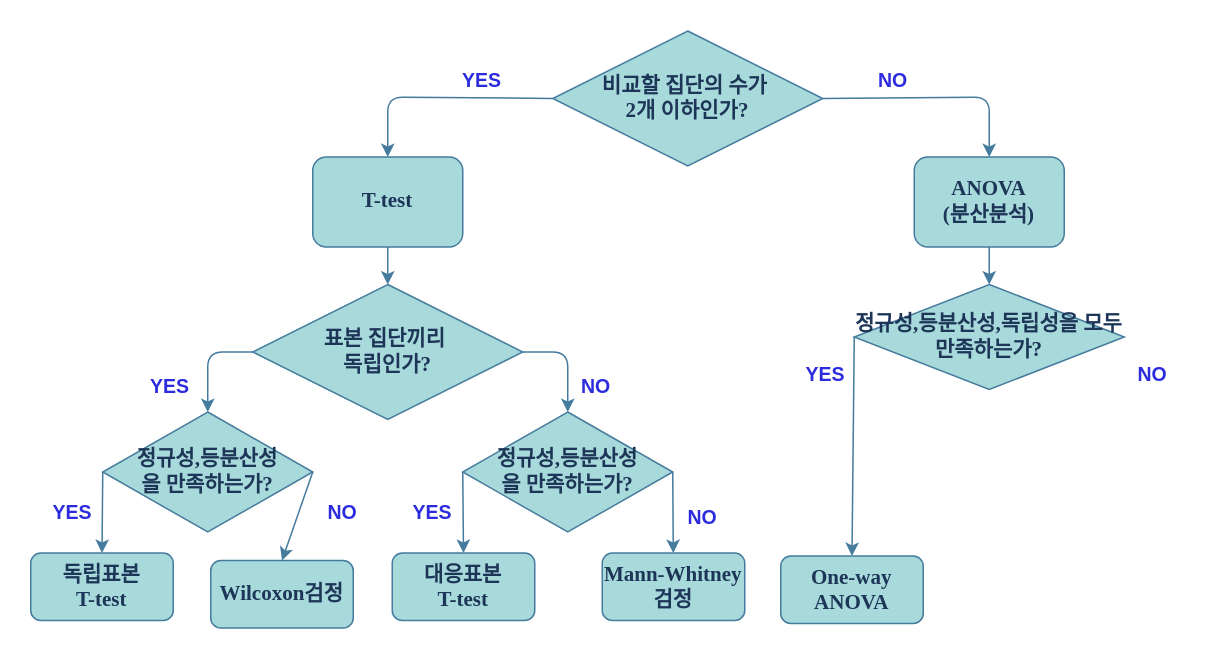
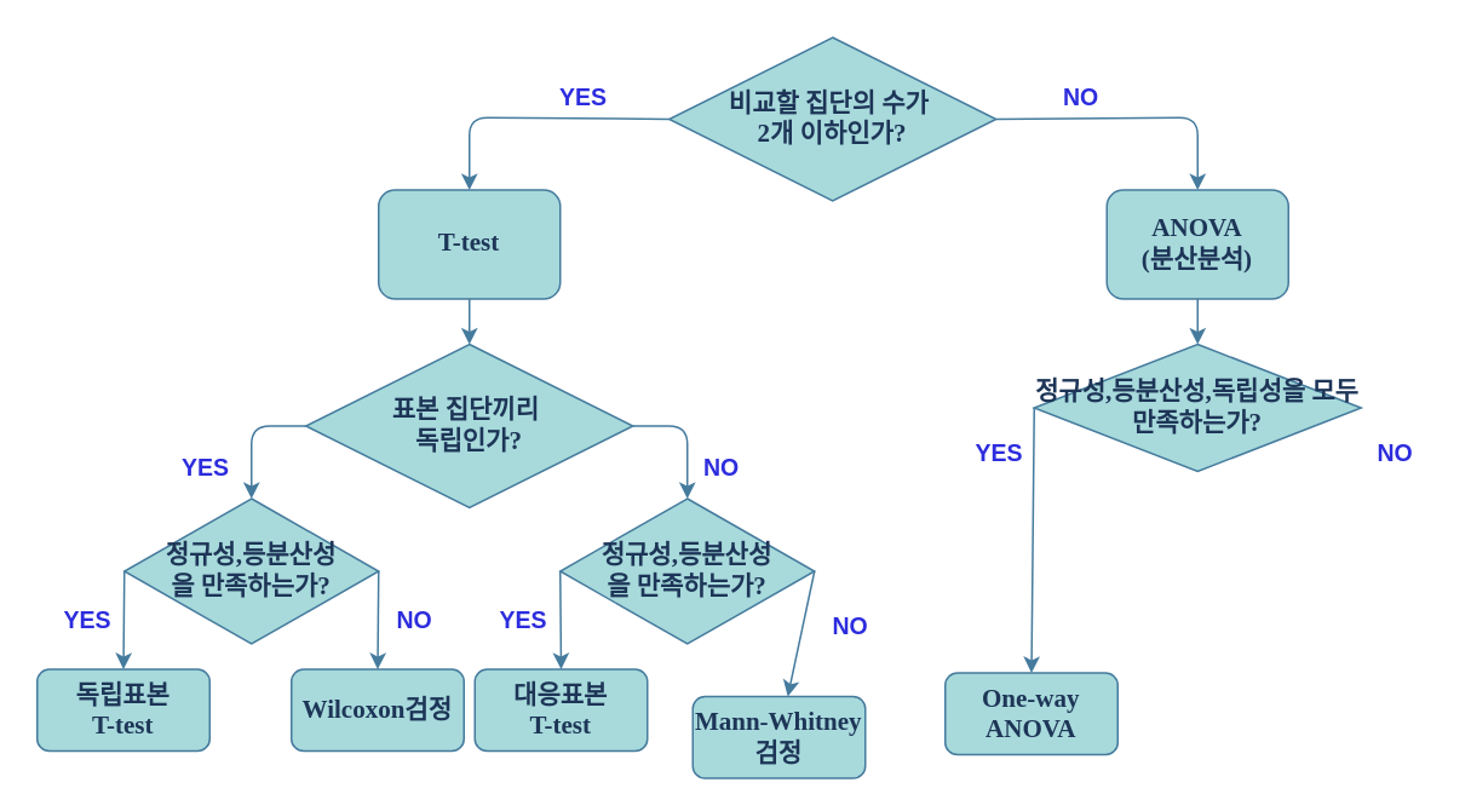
  <mxCell id="0" />
  <mxCell id="1" parent="0" />
  <mxCell id="2" value="비교할 집단의 수가&amp;nbsp;&lt;br style=&quot;font-size: 14px;&quot;&gt;2개 이하인가?" style="rhombus;whiteSpace=wrap;html=1;fontSize=14;fontFamily=Tahoma;fontStyle=1;fillColor=#A8DADC;strokeColor=#457B9D;fontColor=#1D3557;" vertex="1" parent="1"><mxGeometry x="368" y="20" width="180" height="90" as="geometry" /></mxCell>
  <mxCell id="3" value="T-test" style="rounded=1;whiteSpace=wrap;html=1;fontSize=14;fontFamily=Tahoma;fontStyle=1;fillColor=#A8DADC;strokeColor=#457B9D;fontColor=#1D3557;" vertex="1" parent="1"><mxGeometry x="208" y="104" width="100" height="60" as="geometry" /></mxCell>
  <mxCell id="4" value="ANOVA&lt;br style=&quot;font-size: 14px;&quot;&gt;(분산분석)" style="rounded=1;whiteSpace=wrap;html=1;fontSize=14;fontFamily=Tahoma;fontStyle=1;fillColor=#A8DADC;strokeColor=#457B9D;fontColor=#1D3557;" vertex="1" parent="1"><mxGeometry x="609" y="104" width="100" height="60" as="geometry" /></mxCell>
  <mxCell id="5" value="표본 집단끼리&amp;nbsp;&lt;br&gt;독립인가?" style="rhombus;whiteSpace=wrap;html=1;fontSize=14;fontFamily=Tahoma;fontStyle=1;fillColor=#A8DADC;strokeColor=#457B9D;fontColor=#1D3557;" vertex="1" parent="1"><mxGeometry x="168" y="189" width="180" height="90" as="geometry" /></mxCell>
  <mxCell id="6" value="정규성,등분산성&lt;br&gt;을 만족하는가?" style="rhombus;whiteSpace=wrap;html=1;fontSize=14;fontFamily=Tahoma;fontStyle=1;fillColor=#A8DADC;strokeColor=#457B9D;fontColor=#1D3557;" vertex="1" parent="1"><mxGeometry x="68" y="274" width="140" height="80" as="geometry" /></mxCell>
  <mxCell id="7" value="독립표본&lt;br style=&quot;font-size: 14px;&quot;&gt;T-test" style="rounded=1;whiteSpace=wrap;html=1;fontSize=14;fontFamily=Tahoma;fontStyle=1;fillColor=#A8DADC;strokeColor=#457B9D;fontColor=#1D3557;" vertex="1" parent="1"><mxGeometry x="20" y="368" width="95" height="45" as="geometry" /></mxCell>
  <mxCell id="8" value="One-way ANOVA" style="rounded=1;whiteSpace=wrap;html=1;fontSize=14;fontFamily=Tahoma;fontStyle=1;fillColor=#A8DADC;strokeColor=#457B9D;fontColor=#1D3557;" vertex="1" parent="1"><mxGeometry x="520" y="370" width="95" height="45" as="geometry" /></mxCell>
  <mxCell id="9" value="대응표본&lt;br style=&quot;font-size: 14px;&quot;&gt;T-test" style="rounded=1;whiteSpace=wrap;html=1;fontSize=14;fontFamily=Tahoma;fontStyle=1;fillColor=#A8DADC;strokeColor=#457B9D;fontColor=#1D3557;" vertex="1" parent="1"><mxGeometry x="261" y="368" width="95" height="45" as="geometry" /></mxCell>
  <mxCell id="10" value="정규성,등분산성,독립성을 모두 만족하는가?" style="rhombus;whiteSpace=wrap;html=1;fontSize=14;fontFamily=Tahoma;fontStyle=1;fillColor=#A8DADC;strokeColor=#457B9D;fontColor=#1D3557;" vertex="1" parent="1"><mxGeometry x="569" y="189" width="180" height="70" as="geometry" /></mxCell>
  <mxCell id="11" value="정규성,등분산성&lt;br&gt;을 만족하는가?" style="rhombus;whiteSpace=wrap;html=1;fontSize=14;fontFamily=Tahoma;fontStyle=1;fillColor=#A8DADC;strokeColor=#457B9D;fontColor=#1D3557;" vertex="1" parent="1"><mxGeometry x="308" y="274" width="140" height="80" as="geometry" /></mxCell>
- <mxCell id="12" value="Wilcoxon검정" style="rounded=1;whiteSpace=wrap;html=1;fontSize=14;fontFamily=Tahoma;fontStyle=1;fillColor=#A8DADC;strokeColor=#457B9D;fontColor=#1D3557;" vertex="1" parent="1"><mxGeometry x="140" y="373" width="95" height="45" as="geometry" /></mxCell>
- <mxCell id="13" value="Mann-Whitney 검정" style="rounded=1;whiteSpace=wrap;html=1;fontSize=14;fontFamily=Tahoma;fontStyle=1;fillColor=#A8DADC;strokeColor=#457B9D;fontColor=#1D3557;" vertex="1" parent="1"><mxGeometry x="401" y="368" width="95" height="45" as="geometry" /></mxCell>
+ <mxCell id="12" value="Wilcoxon검정" style="rounded=1;whiteSpace=wrap;html=1;fontSize=14;fontFamily=Tahoma;fontStyle=1;fillColor=#A8DADC;strokeColor=#457B9D;fontColor=#1D3557;" vertex="1" parent="1"><mxGeometry x="160" y="368" width="95" height="45" as="geometry" /></mxCell>
+ <mxCell id="13" value="Mann-Whitney 검정" style="rounded=1;whiteSpace=wrap;html=1;fontSize=14;fontFamily=Tahoma;fontStyle=1;fillColor=#A8DADC;strokeColor=#457B9D;fontColor=#1D3557;" vertex="1" parent="1"><mxGeometry x="381" y="383" width="95" height="45" as="geometry" /></mxCell>
  <mxCell id="14" value="" style="endArrow=classic;html=1;exitX=0;exitY=0.5;exitDx=0;exitDy=0;fontSize=14;fontFamily=Tahoma;fontStyle=1;labelBackgroundColor=#F1FAEE;strokeColor=#457B9D;fontColor=#1D3557;" edge="1" parent="1" source="2" target="3"><mxGeometry width="50" height="50" relative="1" as="geometry"><mxPoint x="338" y="39" as="sourcePoint" /><mxPoint x="328" y="104" as="targetPoint" /><Array as="points"><mxPoint x="258" y="64" /></Array></mxGeometry></mxCell>
  <mxCell id="15" value="" style="endArrow=classic;html=1;exitX=1;exitY=0.5;exitDx=0;exitDy=0;entryX=0.5;entryY=0;entryDx=0;entryDy=0;fontSize=14;fontFamily=Tahoma;fontStyle=1;labelBackgroundColor=#F1FAEE;strokeColor=#457B9D;fontColor=#1D3557;" edge="1" parent="1" source="2" target="4"><mxGeometry width="50" height="50" relative="1" as="geometry"><mxPoint x="579" y="39" as="sourcePoint" /><mxPoint x="639" y="99" as="targetPoint" /><Array as="points"><mxPoint x="659" y="64" /></Array></mxGeometry></mxCell>
  <mxCell id="16" value="" style="endArrow=classic;html=1;exitX=0.5;exitY=1;exitDx=0;exitDy=0;entryX=0.5;entryY=0;entryDx=0;entryDy=0;fontSize=14;fontFamily=Tahoma;fontStyle=1;labelBackgroundColor=#F1FAEE;strokeColor=#457B9D;fontColor=#1D3557;" edge="1" parent="1" source="3" target="5"><mxGeometry width="50" height="50" relative="1" as="geometry"><mxPoint x="318" y="234" as="sourcePoint" /><mxPoint x="368" y="184" as="targetPoint" /></mxGeometry></mxCell>
  <mxCell id="17" value="" style="endArrow=classic;html=1;exitX=0;exitY=0.5;exitDx=0;exitDy=0;entryX=0.5;entryY=0;entryDx=0;entryDy=0;fontSize=14;fontFamily=Tahoma;fontStyle=1;labelBackgroundColor=#F1FAEE;strokeColor=#457B9D;fontColor=#1D3557;" edge="1" parent="1" source="5" target="6"><mxGeometry width="50" height="50" relative="1" as="geometry"><mxPoint x="318" y="234" as="sourcePoint" /><mxPoint x="88" y="244" as="targetPoint" /><Array as="points"><mxPoint x="138" y="234" /></Array></mxGeometry></mxCell>
  <mxCell id="18" value="" style="endArrow=classic;html=1;exitX=1;exitY=0.5;exitDx=0;exitDy=0;entryX=0.5;entryY=0;entryDx=0;entryDy=0;fontSize=14;fontFamily=Tahoma;fontStyle=1;labelBackgroundColor=#F1FAEE;strokeColor=#457B9D;fontColor=#1D3557;" edge="1" parent="1" source="5" target="11"><mxGeometry width="50" height="50" relative="1" as="geometry"><mxPoint x="318" y="234" as="sourcePoint" /><mxPoint x="378" y="314" as="targetPoint" /><Array as="points"><mxPoint x="378" y="234" /></Array></mxGeometry></mxCell>
  <mxCell id="19" value="" style="endArrow=classic;html=1;exitX=0;exitY=0.5;exitDx=0;exitDy=0;entryX=0.5;entryY=0;entryDx=0;entryDy=0;exitPerimeter=0;fontSize=14;fontFamily=Tahoma;fontStyle=1;labelBackgroundColor=#F1FAEE;strokeColor=#457B9D;fontColor=#1D3557;" edge="1" parent="1" source="6" target="7"><mxGeometry width="50" height="50" relative="1" as="geometry"><mxPoint x="43" y="314" as="sourcePoint" /><mxPoint x="-27" y="364" as="targetPoint" /><Array as="points" /></mxGeometry></mxCell>
  <mxCell id="20" value="" style="endArrow=classic;html=1;entryX=0.5;entryY=0;entryDx=0;entryDy=0;exitX=1;exitY=0.5;exitDx=0;exitDy=0;fontSize=14;fontFamily=Tahoma;fontStyle=1;labelBackgroundColor=#F1FAEE;strokeColor=#457B9D;fontColor=#1D3557;" edge="1" parent="1" source="6" target="12"><mxGeometry width="50" height="50" relative="1" as="geometry"><mxPoint x="198" y="344" as="sourcePoint" /><mxPoint x="263" y="364" as="targetPoint" /><Array as="points" /></mxGeometry></mxCell>
  <mxCell id="21" value="" style="endArrow=classic;html=1;exitX=0;exitY=0.5;exitDx=0;exitDy=0;entryX=0.5;entryY=0;entryDx=0;entryDy=0;fontSize=14;fontFamily=Tahoma;fontStyle=1;labelBackgroundColor=#F1FAEE;strokeColor=#457B9D;fontColor=#1D3557;" edge="1" parent="1" source="11" target="9"><mxGeometry width="50" height="50" relative="1" as="geometry"><mxPoint x="78" y="324" as="sourcePoint" /><mxPoint x="77" y="364" as="targetPoint" /><Array as="points" /></mxGeometry></mxCell>
  <mxCell id="22" value="" style="endArrow=classic;html=1;exitX=1;exitY=0.5;exitDx=0;exitDy=0;fontSize=14;fontFamily=Tahoma;fontStyle=1;labelBackgroundColor=#F1FAEE;strokeColor=#457B9D;fontColor=#1D3557;" edge="1" parent="1" source="11" target="13"><mxGeometry width="50" height="50" relative="1" as="geometry"><mxPoint x="218" y="324" as="sourcePoint" /><mxPoint x="219" y="364" as="targetPoint" /><Array as="points" /></mxGeometry></mxCell>
  <mxCell id="23" value="" style="endArrow=classic;html=1;exitX=0.5;exitY=1;exitDx=0;exitDy=0;entryX=0.5;entryY=0;entryDx=0;entryDy=0;fontSize=14;fontFamily=Tahoma;fontStyle=1;labelBackgroundColor=#F1FAEE;strokeColor=#457B9D;fontColor=#1D3557;" edge="1" parent="1" source="4" target="10"><mxGeometry width="50" height="50" relative="1" as="geometry"><mxPoint x="439" y="234" as="sourcePoint" /><mxPoint x="489" y="184" as="targetPoint" /></mxGeometry></mxCell>
  <mxCell id="24" value="" style="endArrow=classic;html=1;exitX=0;exitY=0.5;exitDx=0;exitDy=0;entryX=0.5;entryY=0;entryDx=0;entryDy=0;fontSize=14;fontFamily=Tahoma;fontStyle=1;labelBackgroundColor=#F1FAEE;strokeColor=#457B9D;fontColor=#1D3557;" edge="1" parent="1" source="10" target="8"><mxGeometry width="50" height="50" relative="1" as="geometry"><mxPoint x="708" y="254" as="sourcePoint" /><mxPoint x="758" y="204" as="targetPoint" /></mxGeometry></mxCell>
  <mxCell id="25" value="&lt;b style=&quot;font-size: 13px;&quot;&gt;YES&lt;/b&gt;" style="text;html=1;strokeColor=none;fillColor=none;align=center;verticalAlign=middle;whiteSpace=wrap;rounded=0;sketch=0;fontSize=13;fontColor=#2C2CDE;" vertex="1" parent="1"><mxGeometry x="301" y="43" width="40" height="20" as="geometry" /></mxCell>
  <mxCell id="26" value="&lt;b style=&quot;font-size: 13px;&quot;&gt;YES&lt;/b&gt;" style="text;html=1;strokeColor=none;fillColor=none;align=center;verticalAlign=middle;whiteSpace=wrap;rounded=0;sketch=0;fontSize=13;fontColor=#2C2CDE;" vertex="1" parent="1"><mxGeometry x="93" y="247" width="40" height="20" as="geometry" /></mxCell>
  <mxCell id="27" value="&lt;b style=&quot;font-size: 13px;&quot;&gt;YES&lt;/b&gt;" style="text;html=1;strokeColor=none;fillColor=none;align=center;verticalAlign=middle;whiteSpace=wrap;rounded=0;sketch=0;fontSize=13;fontColor=#2C2CDE;" vertex="1" parent="1"><mxGeometry x="530" y="239" width="40" height="20" as="geometry" /></mxCell>
  <mxCell id="28" value="&lt;b style=&quot;font-size: 13px;&quot;&gt;YES&lt;/b&gt;" style="text;html=1;strokeColor=none;fillColor=none;align=center;verticalAlign=middle;whiteSpace=wrap;rounded=0;sketch=0;fontSize=13;fontColor=#2C2CDE;" vertex="1" parent="1"><mxGeometry x="28" y="331" width="40" height="20" as="geometry" /></mxCell>
  <mxCell id="29" value="&lt;b style=&quot;font-size: 13px;&quot;&gt;YES&lt;/b&gt;" style="text;html=1;strokeColor=none;fillColor=none;align=center;verticalAlign=middle;whiteSpace=wrap;rounded=0;sketch=0;fontSize=13;fontColor=#2C2CDE;" vertex="1" parent="1"><mxGeometry x="268" y="331" width="40" height="20" as="geometry" /></mxCell>
  <mxCell id="30" value="&lt;b style=&quot;font-size: 13px&quot;&gt;NO&lt;/b&gt;" style="text;html=1;strokeColor=none;fillColor=none;align=center;verticalAlign=middle;whiteSpace=wrap;rounded=0;sketch=0;fontSize=13;fontColor=#2C2CDE;" vertex="1" parent="1"><mxGeometry x="575" y="43" width="40" height="20" as="geometry" /></mxCell>
  <mxCell id="31" value="&lt;b style=&quot;font-size: 13px&quot;&gt;NO&lt;/b&gt;" style="text;html=1;strokeColor=none;fillColor=none;align=center;verticalAlign=middle;whiteSpace=wrap;rounded=0;sketch=0;fontSize=13;fontColor=#2C2CDE;" vertex="1" parent="1"><mxGeometry x="748" y="239" width="40" height="20" as="geometry" /></mxCell>
  <mxCell id="32" value="&lt;b style=&quot;font-size: 13px&quot;&gt;NO&lt;/b&gt;" style="text;html=1;strokeColor=none;fillColor=none;align=center;verticalAlign=middle;whiteSpace=wrap;rounded=0;sketch=0;fontSize=13;fontColor=#2C2CDE;" vertex="1" parent="1"><mxGeometry x="377" y="247" width="40" height="20" as="geometry" /></mxCell>
  <mxCell id="33" value="&lt;b style=&quot;font-size: 13px&quot;&gt;NO&lt;/b&gt;" style="text;html=1;strokeColor=none;fillColor=none;align=center;verticalAlign=middle;whiteSpace=wrap;rounded=0;sketch=0;fontSize=13;fontColor=#2C2CDE;" vertex="1" parent="1"><mxGeometry x="448" y="334" width="40" height="20" as="geometry" /></mxCell>
  <mxCell id="34" value="&lt;b style=&quot;font-size: 13px&quot;&gt;NO&lt;/b&gt;" style="text;html=1;strokeColor=none;fillColor=none;align=center;verticalAlign=middle;whiteSpace=wrap;rounded=0;sketch=0;fontSize=13;fontColor=#2C2CDE;" vertex="1" parent="1"><mxGeometry x="208" y="331" width="40" height="20" as="geometry" /></mxCell>
